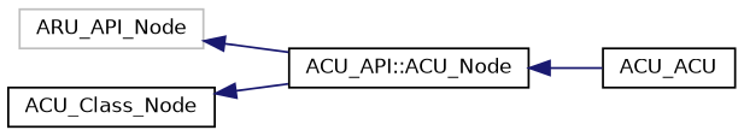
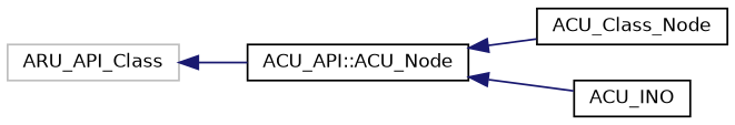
  digraph {
    rankdir=LR
    node [color=black fillcolor=white fontname=Helvetica fontsize=10 shape=record style=filled]
    edge [color=midnightblue dir=back fontname=Helvetica fontsize=10 labelfontname=Helvetica labelfontsize=10 style=solid]
-   n1 [color=grey75 height=0.2 label=ARU_API_Node width=0.4]
+   n1 [color=grey75 height=0.2 label=ARU_API_Class width=0.4]
    n2 [height=0.2 label="ACU_API::ACU_Node" width=0.4]
    n3 [height=0.2 label=ACU_Class_Node width=0.4]
-   n4 [height=0.2 label=ACU_ACU width=0.4]
+   n4 [height=0.2 label=ACU_INO width=0.4]
    n1 -> n2
-   n3 -> n2
+   n2 -> n3
    n2 -> n4
  }
